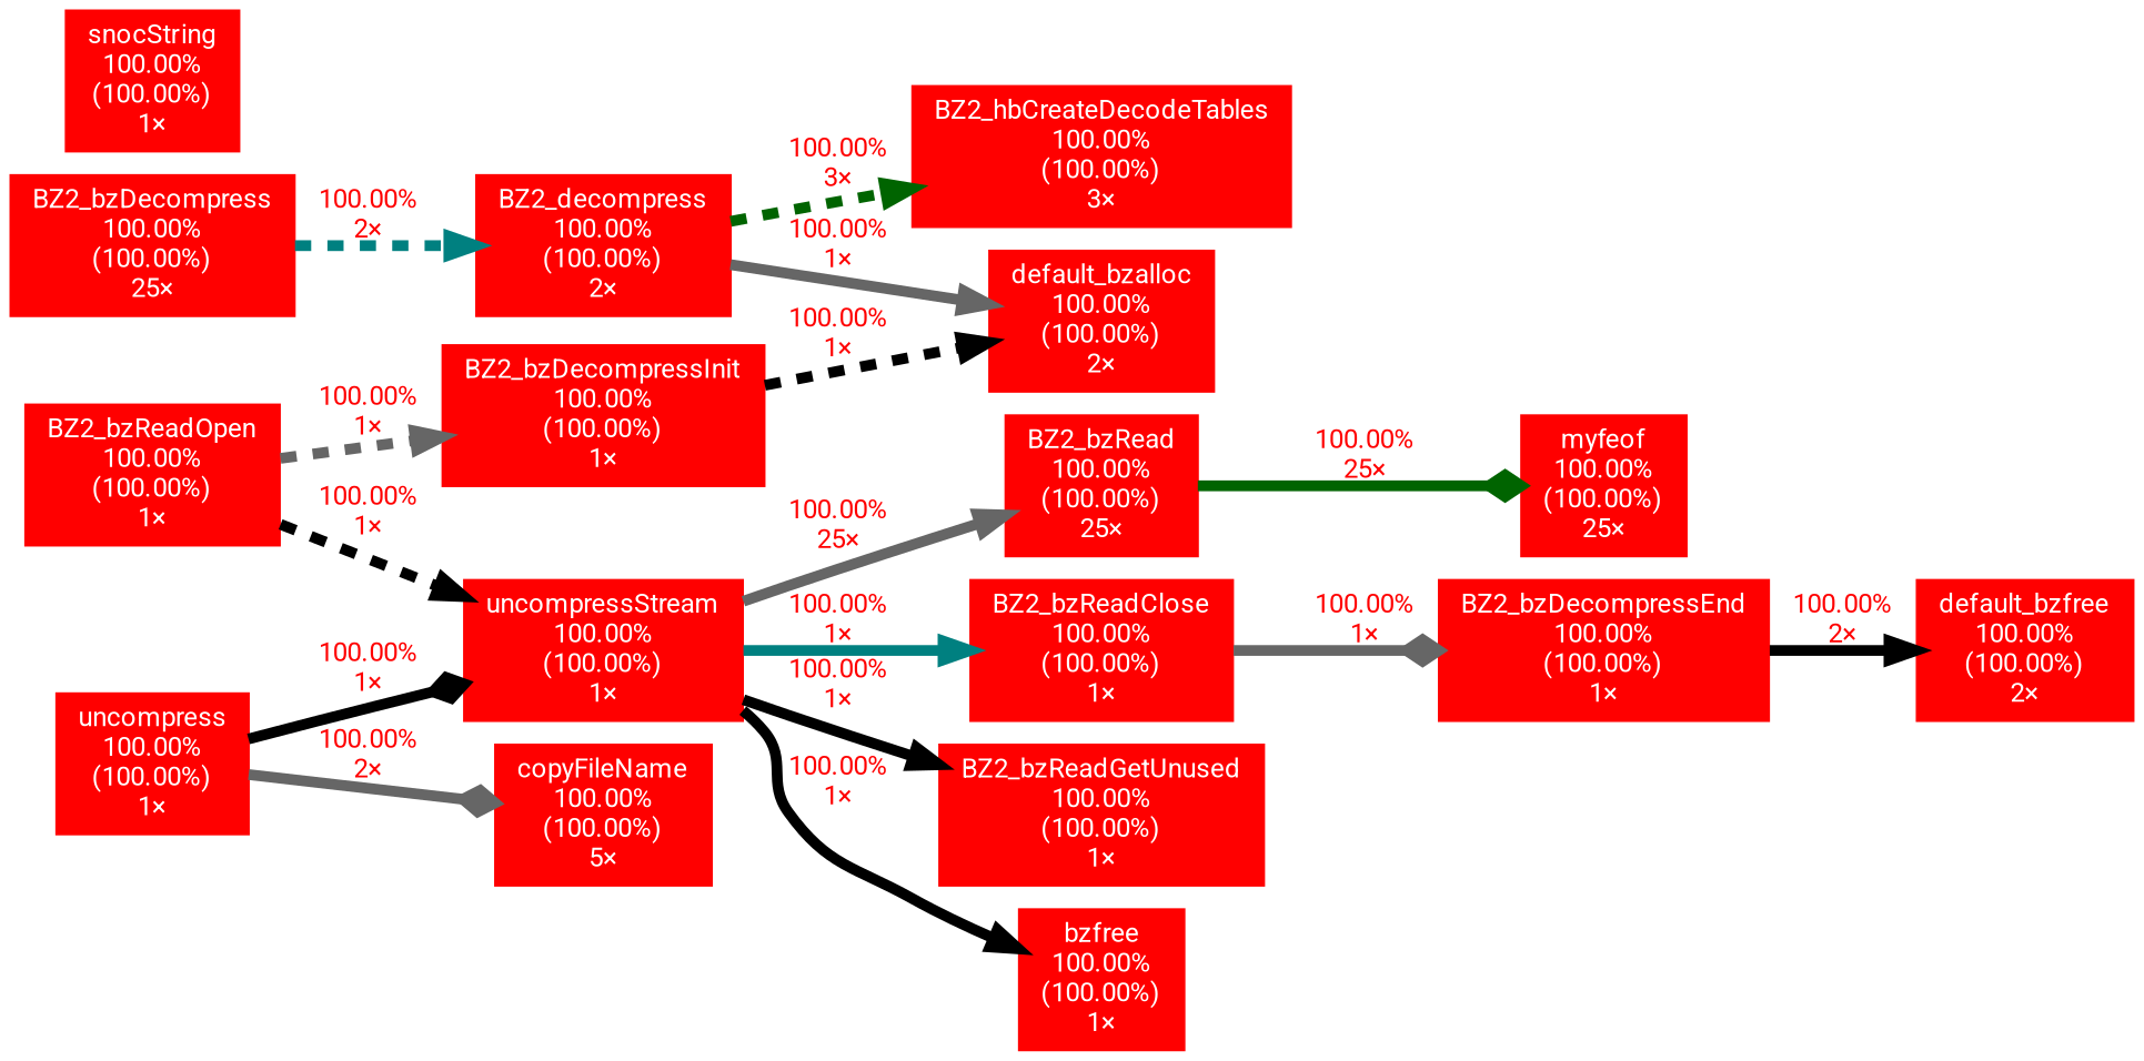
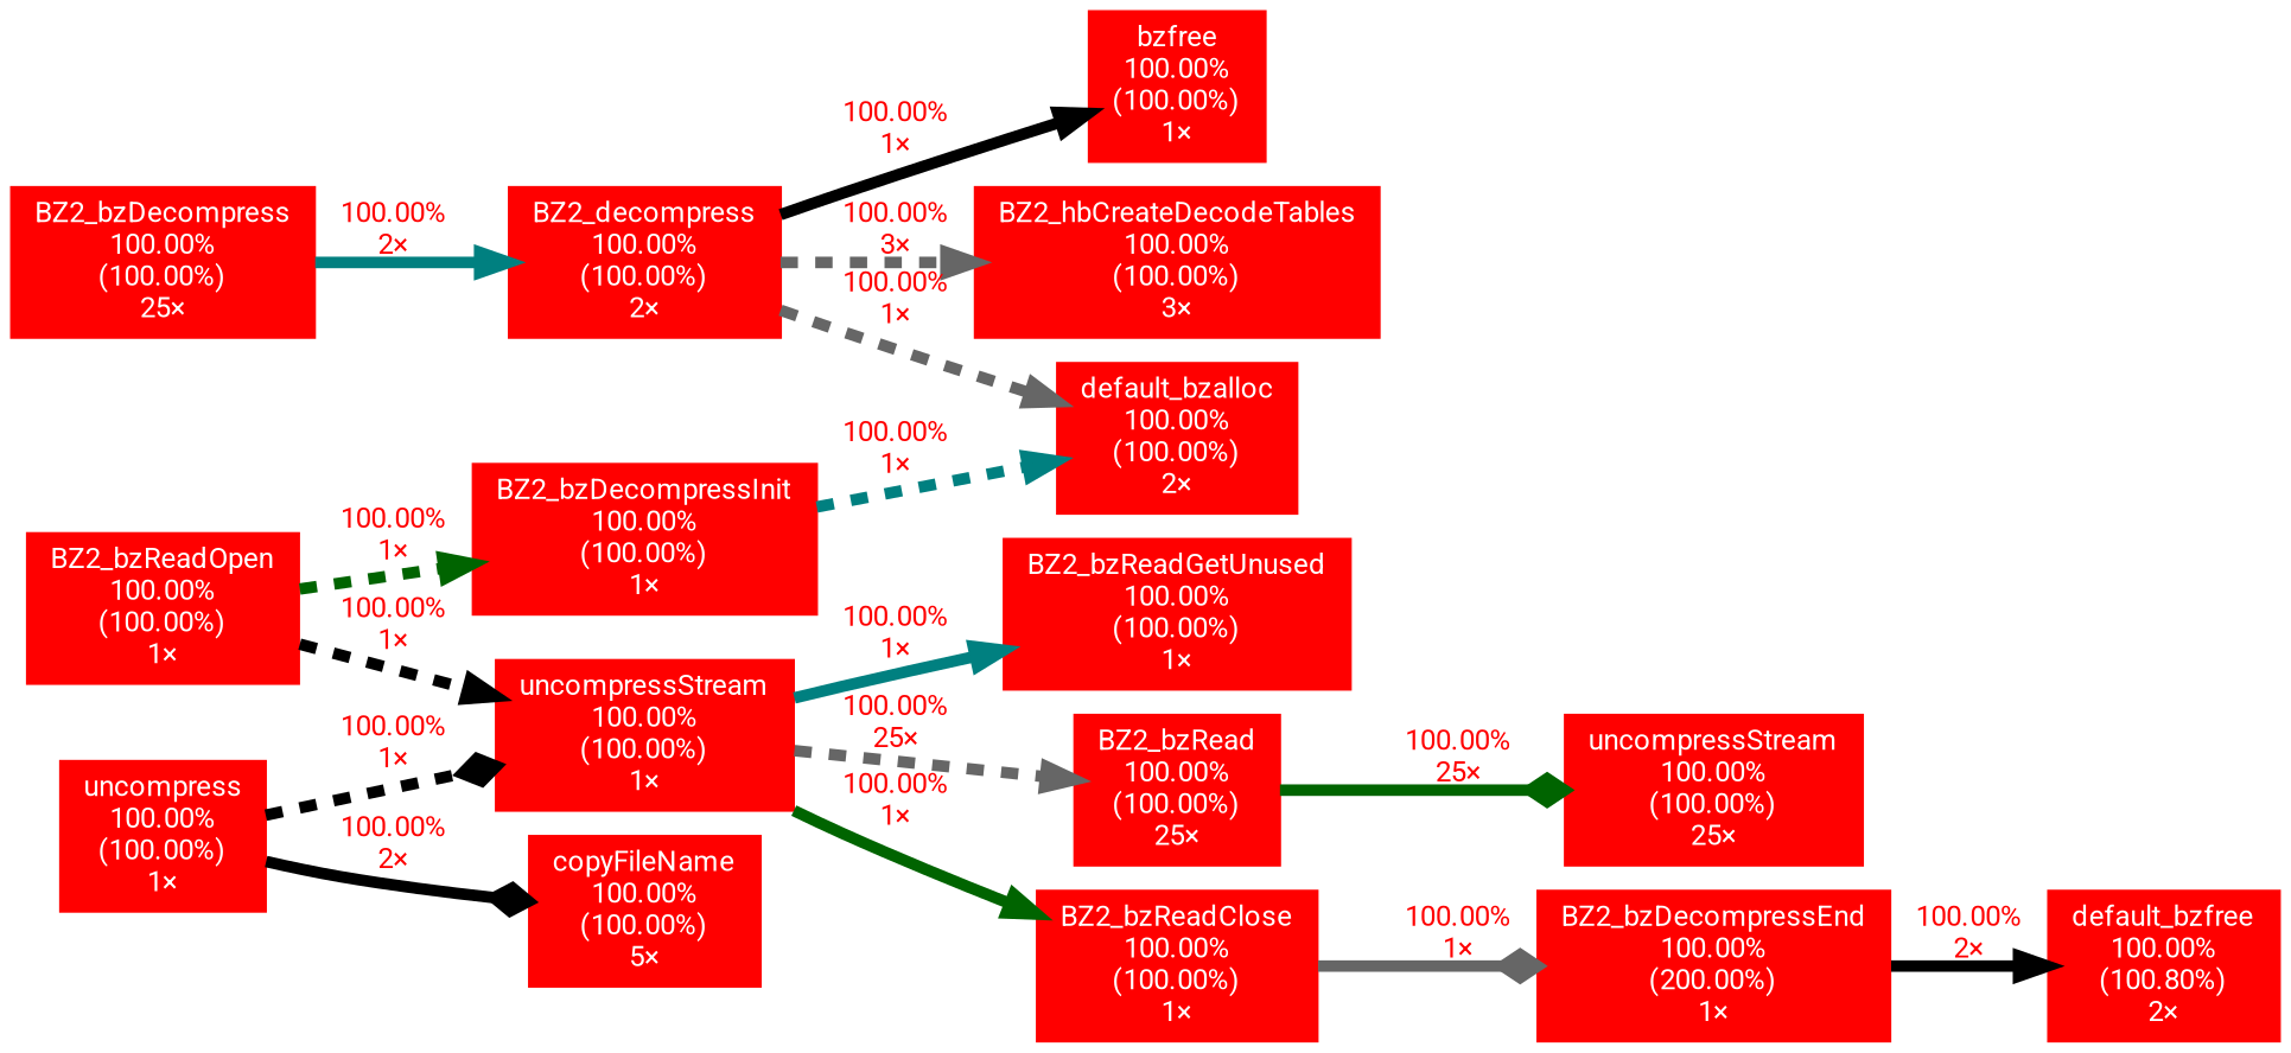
  digraph {
    fontname=Roboto
    nodesep=0.125
    rankdir=LR
    ranksep=0.25
    node [color="#ff0000" fontcolor="#ffffff" fontname=Roboto fontsize=10.00 shape=box style=filled]
    edge [arrowhead=normal arrowsize=1.00 color=black fontcolor="#ff0000" fontname=Roboto fontsize=10.00 labeldistance=4.00 penwidth=4.00 style=solid]
    n1 [height=0 label="BZ2_bzDecompress\n100.00%\n(100.00%)\n25×" width=0]
    n2 [height=0 label="BZ2_decompress\n100.00%\n(100.00%)\n2×" width=0]
    n3 [height=0 label="BZ2_hbCreateDecodeTables\n100.00%\n(100.00%)\n3×" width=0]
    n4 [height=0 label="default_bzalloc\n100.00%\n(100.00%)\n2×" width=0]
    n5 [height=0 label="BZ2_bzRead\n100.00%\n(100.00%)\n25×" width=0]
-   n6 [height=0 label="myfeof\n100.00%\n(100.00%)\n25×" width=0]
+   n6 [height=0 label="uncompressStream\n100.00%\n(100.00%)\n25×" width=0]
    n7 [height=0 label="copyFileName\n100.00%\n(100.00%)\n5×" width=0]
-   n8 [height=0 label="default_bzfree\n100.00%\n(100.00%)\n2×" width=0]
-   n9 [height=0 label="BZ2_bzDecompressEnd\n100.00%\n(100.00%)\n1×" width=0]
+   n8 [height=0 label="default_bzfree\n100.00%\n(100.80%)\n2×" width=0]
+   n9 [height=0 label="BZ2_bzDecompressEnd\n100.00%\n(200.00%)\n1×" width=0]
    n10 [height=0 label="BZ2_bzDecompressInit\n100.00%\n(100.00%)\n1×" width=0]
    n11 [height=0 label="BZ2_bzReadClose\n100.00%\n(100.00%)\n1×" width=0]
    n12 [height=0 label="BZ2_bzReadGetUnused\n100.00%\n(100.00%)\n1×" width=0]
    n13 [height=0 label="BZ2_bzReadOpen\n100.00%\n(100.00%)\n1×" width=0]
    n14 [height=0 label="uncompressStream\n100.00%\n(100.00%)\n1×" width=0]
    n15 [height=0 label="bzfree\n100.00%\n(100.00%)\n1×" width=0]
-   n16 [height=0 label="snocString\n100.00%\n(100.00%)\n1×" width=0]
    n17 [height=0 label="uncompress\n100.00%\n(100.00%)\n1×" width=0]
-   n1 -> n2 [color=teal label="100.00%\n2×" style=dashed]
-   n2 -> n3 [color=darkgreen label="100.00%\n3×" style=dashed]
-   n2 -> n4 [color=gray40 label="100.00%\n1×"]
+   n1 -> n2 [color=teal label="100.00%\n2×"]
+   n2 -> n3 [color=gray40 label="100.00%\n3×" style=dashed]
+   n2 -> n4 [color=gray40 label="100.00%\n1×" style=dashed]
    n5 -> n6 [arrowhead=diamond color=darkgreen label="100.00%\n25×"]
    n9 -> n8 [label="100.00%\n2×"]
-   n10 -> n4 [label="100.00%\n1×" style=dashed]
+   n10 -> n4 [color=teal label="100.00%\n1×" style=dashed]
    n11 -> n9 [arrowhead=diamond color=gray40 label="100.00%\n1×"]
-   n13 -> n10 [color=gray40 label="100.00%\n1×" style=dashed]
+   n13 -> n10 [color=darkgreen label="100.00%\n1×" style=dashed]
    n13 -> n14 [label="100.00%\n1×" style=dashed]
-   n14 -> n5 [color=gray40 label="100.00%\n25×"]
-   n14 -> n11 [color=teal label="100.00%\n1×"]
-   n14 -> n12 [label="100.00%\n1×"]
-   n14 -> n15 [label="100.00%\n1×"]
-   n17 -> n7 [arrowhead=diamond color=gray40 label="100.00%\n2×"]
-   n17 -> n14 [arrowhead=diamond label="100.00%\n1×"]
+   n14 -> n5 [color=gray40 label="100.00%\n25×" style=dashed]
+   n14 -> n11 [color=darkgreen label="100.00%\n1×"]
+   n14 -> n12 [color=teal label="100.00%\n1×"]
+   n2 -> n15 [label="100.00%\n1×"]
+   n17 -> n7 [arrowhead=diamond label="100.00%\n2×"]
+   n17 -> n14 [arrowhead=diamond label="100.00%\n1×" style=dashed]
  }
